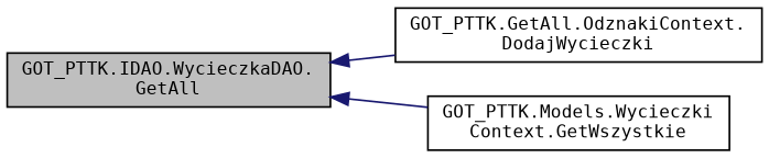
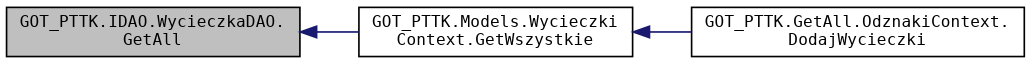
  digraph {
    fontname="DejaVu Sans Mono"
    rankdir=LR
    node [color=black fillcolor=white fontname="DejaVu Sans Mono" fontsize=10 shape=record style=filled]
    edge [color=midnightblue dir=back fontname="DejaVu Sans Mono" fontsize=10 labelfontname=Helvetica labelfontsize=10 style=solid]
    n1 [fillcolor=grey75 fontcolor=black height=0.2 label="GOT_PTTK.IDAO.WycieczkaDAO.\lGetAll" width=0.4]
    n2 [height=0.2 label="GOT_PTTK.GetAll.OdznakiContext.\lDodajWycieczki" width=0.4]
    n3 [height=0.2 label="GOT_PTTK.Models.Wycieczki\lContext.GetWszystkie" width=0.4]
-   n1 -> n2
+   n3 -> n2
    n1 -> n3
  }
